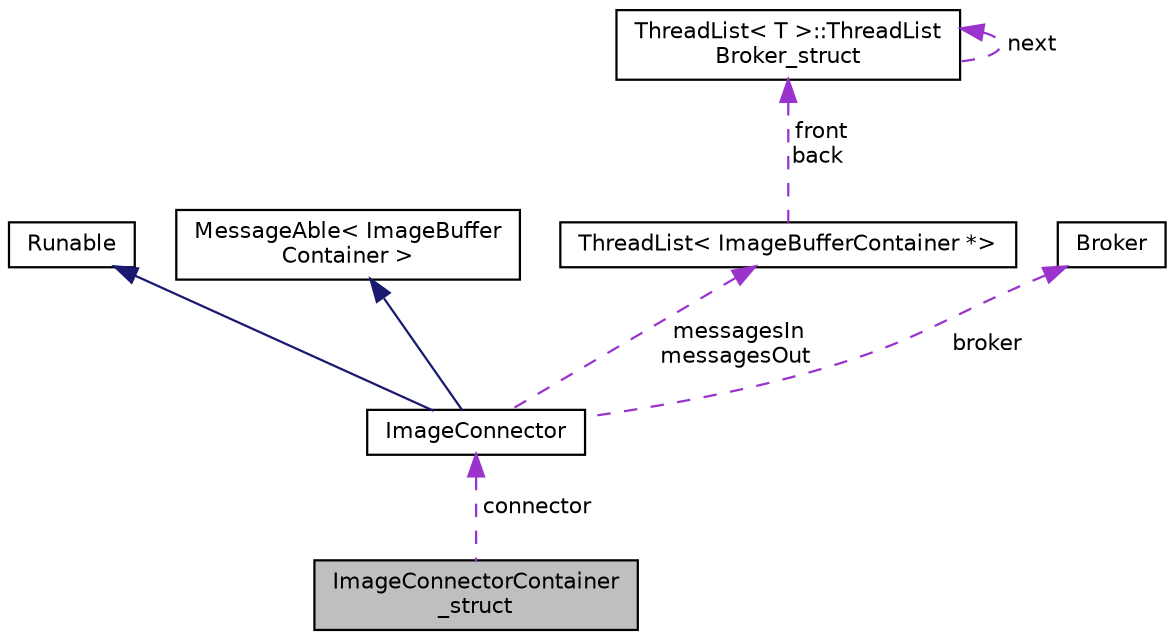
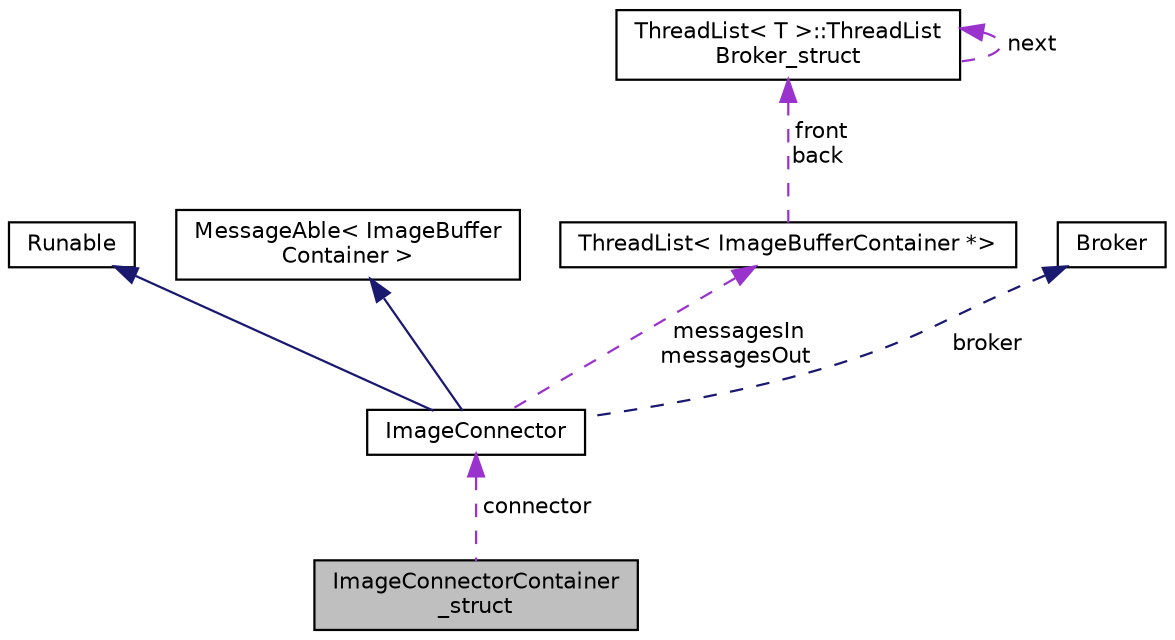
  digraph {
    node [color=black fillcolor=white fontname=Helvetica fontsize=10 shape=record style=filled]
    edge [color=darkorchid3 dir=back fontname=Helvetica fontsize=10 labelfontname=Helvetica labelfontsize=10 style=dashed]
    n1 [fillcolor=grey75 fontcolor=black height=0.2 label="ImageConnectorContainer\l_struct" width=0.4]
    n2 [height=0.2 label=ImageConnector width=0.4]
    n3 [height=0.2 label=Runable width=0.4]
    n4 [height=0.2 label="MessageAble\< ImageBuffer\lContainer \>" width=0.4]
    n5 [height=0.2 label="ThreadList\< ImageBufferContainer *\>" width=0.4]
    n6 [height=0.2 label="ThreadList\< T \>::ThreadList\lBroker_struct" width=0.4]
    n7 [height=0.2 label=Broker width=0.4]
    n2 -> n1 [label=" connector"]
    n3 -> n2 [color=midnightblue style=solid]
    n4 -> n2 [color=midnightblue style=solid]
    n5 -> n2 [label=" messagesIn\nmessagesOut"]
    n6 -> n5 [label=" front\nback"]
    n6 -> n6 [label=" next"]
-   n7 -> n2 [label=" broker"]
+   n7 -> n2 [color=midnightblue label=" broker"]
  }
